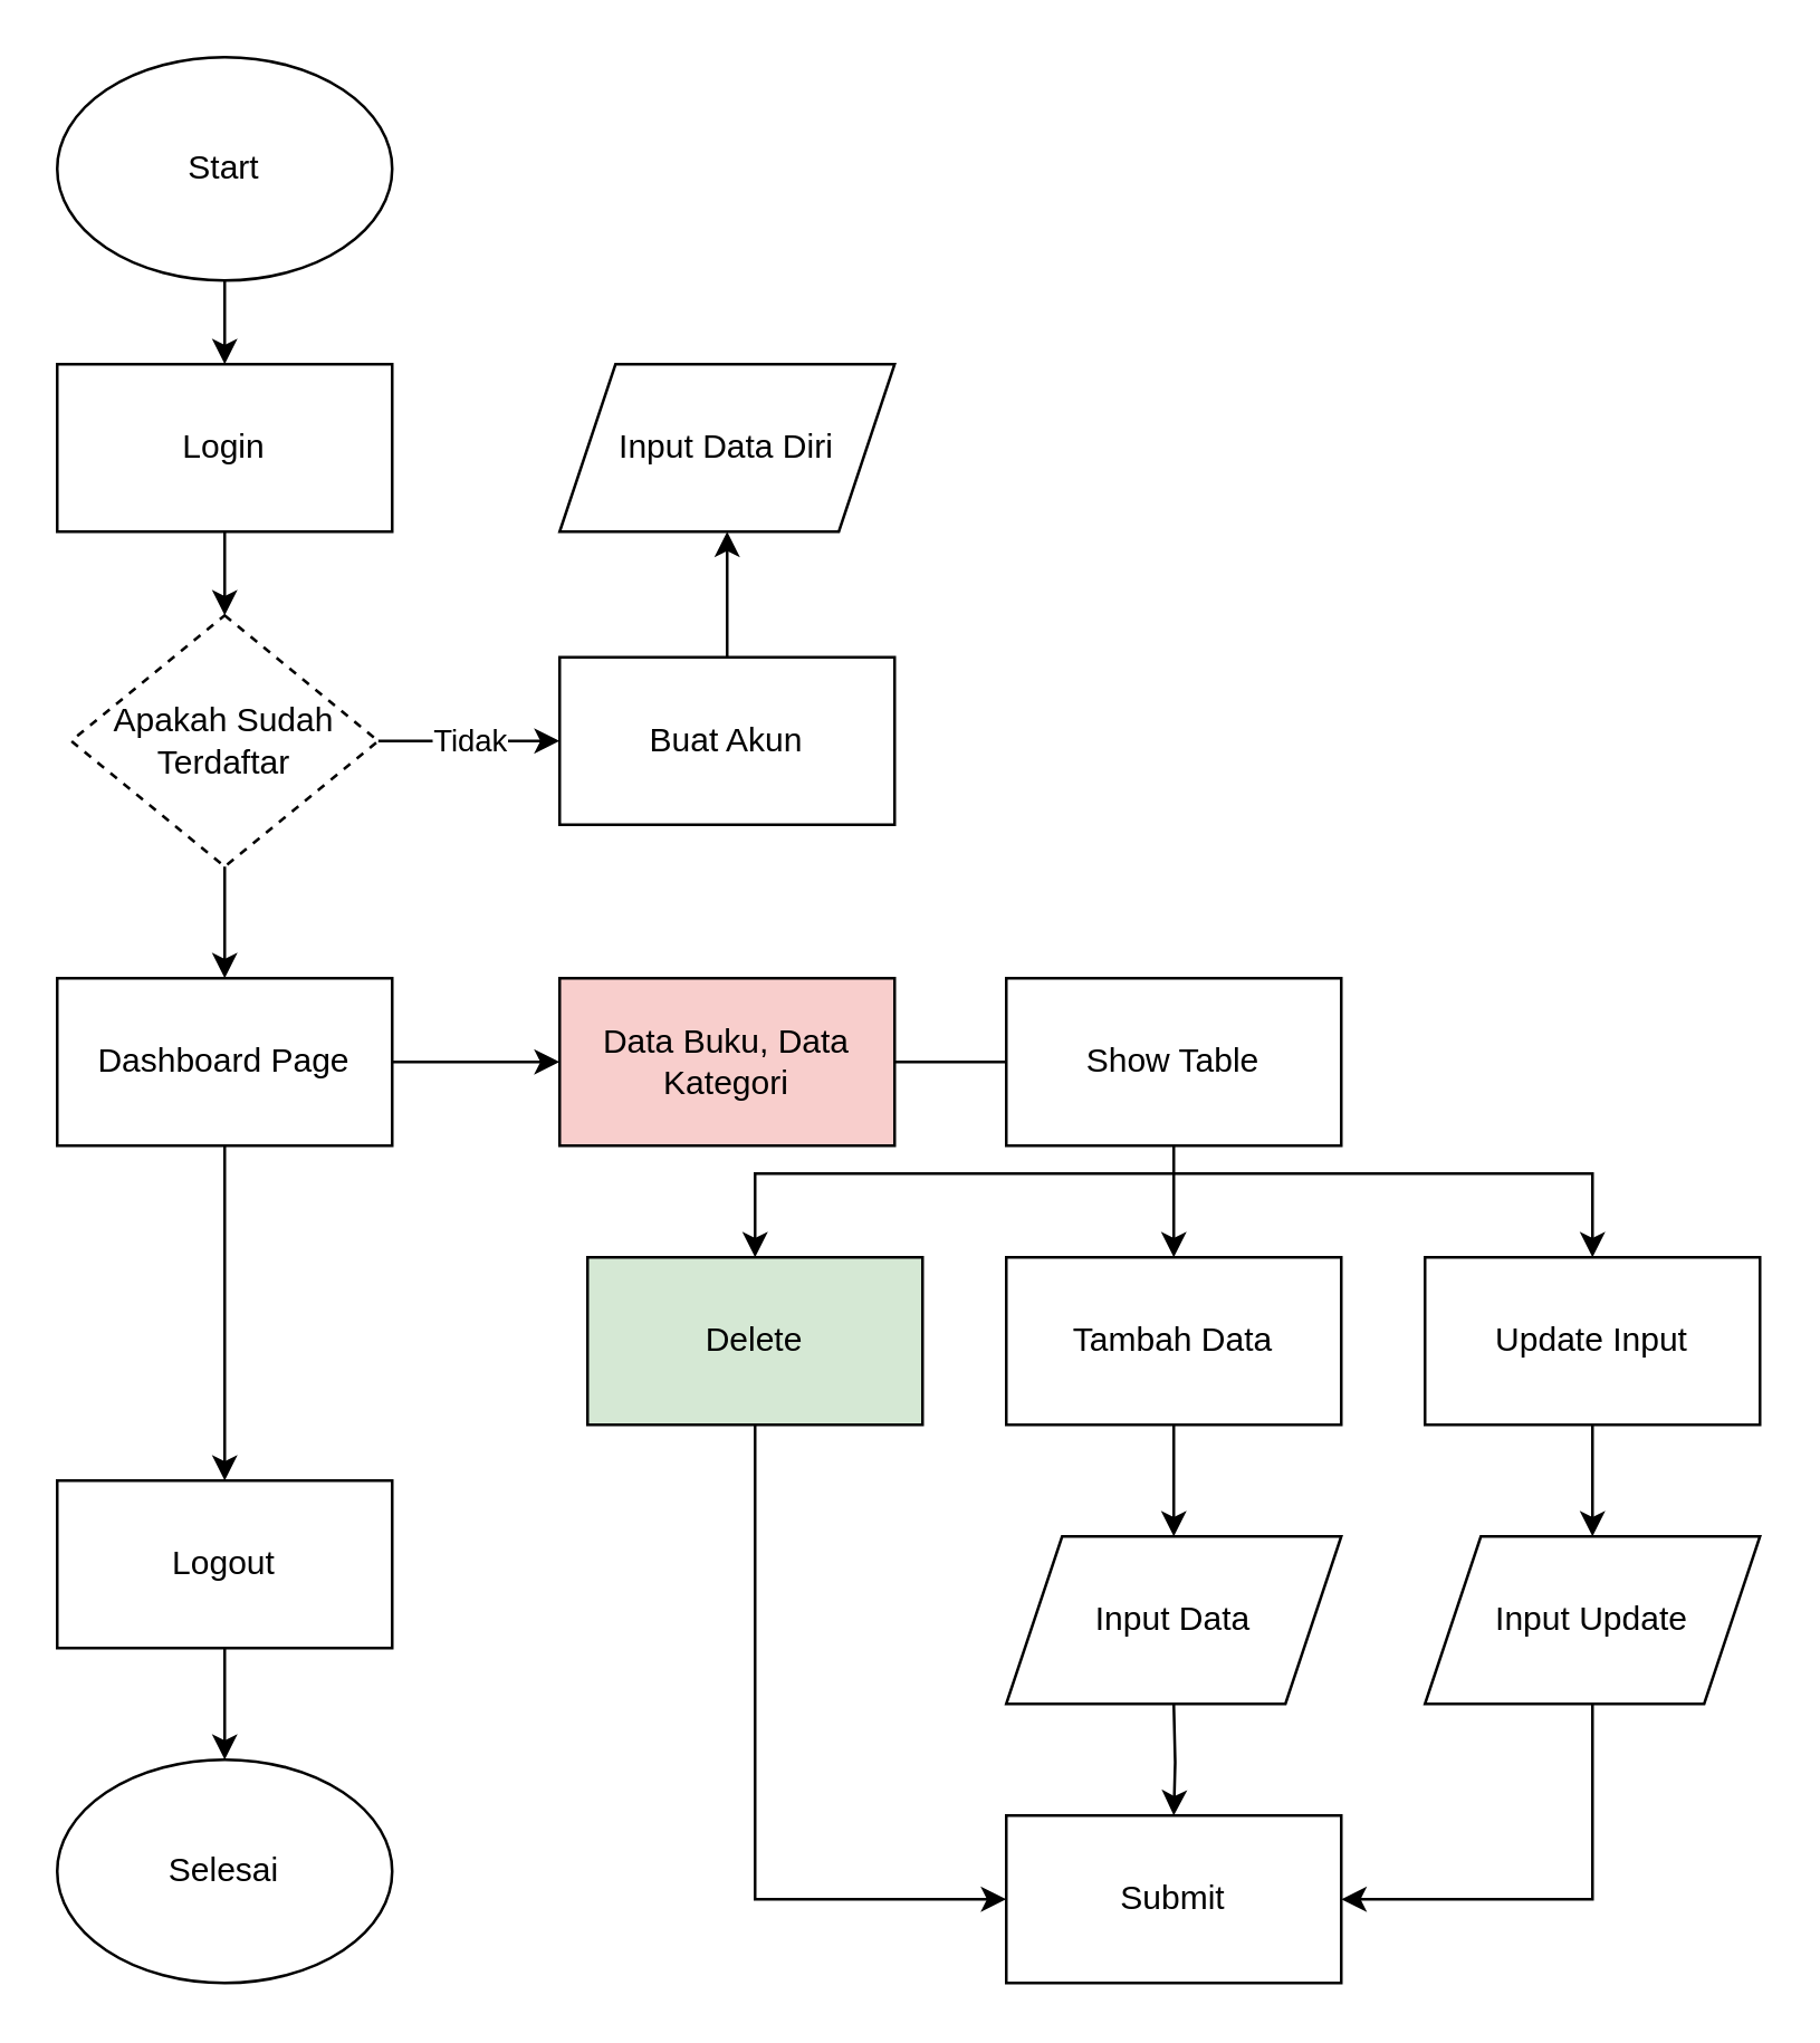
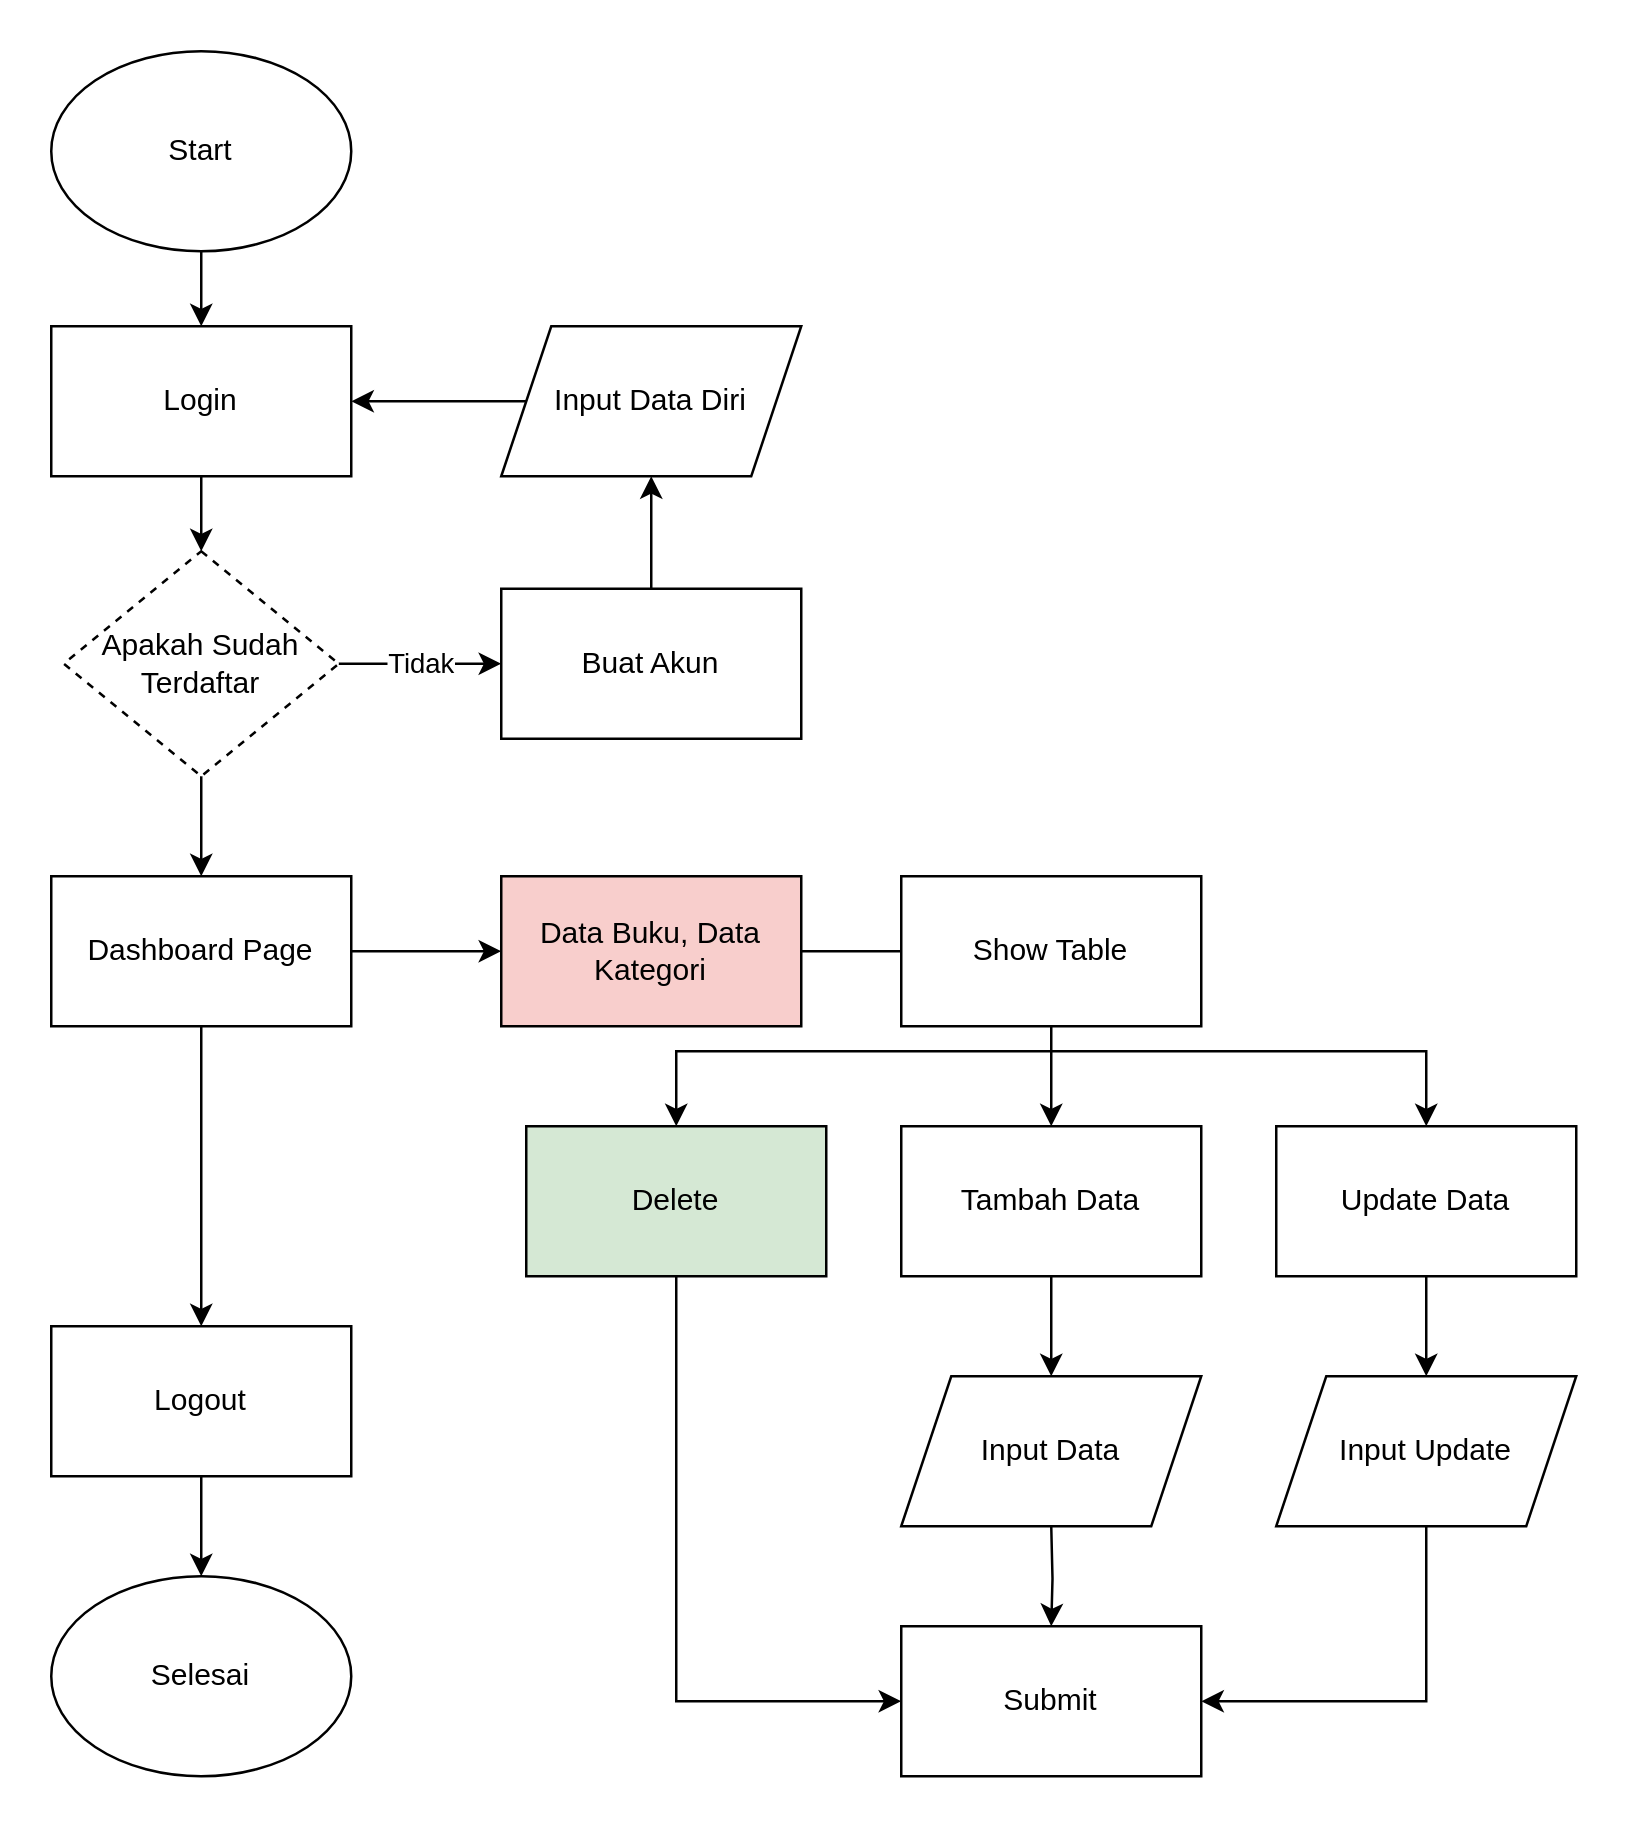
  <mxCell id="0" />
  <mxCell id="1" parent="0" />
  <mxCell id="2" value="Start" style="ellipse;whiteSpace=wrap;html=1;" vertex="1" parent="1"><mxGeometry x="20" y="20" width="120" height="80" as="geometry" /></mxCell>
  <mxCell id="3" value="" style="endArrow=classic;html=1;rounded=0;" edge="1" parent="1" target="5"><mxGeometry width="50" height="50" relative="1" as="geometry"><mxPoint x="80" y="100" as="sourcePoint" /><mxPoint x="80" y="150" as="targetPoint" /></mxGeometry></mxCell>
  <mxCell id="4" value="" style="edgeStyle=orthogonalEdgeStyle;rounded=0;orthogonalLoop=1;jettySize=auto;html=1;" edge="1" parent="1" source="5" target="8"><mxGeometry relative="1" as="geometry" /></mxCell>
  <mxCell id="5" value="Login" style="rounded=0;whiteSpace=wrap;html=1;" vertex="1" parent="1"><mxGeometry x="20" y="130" width="120" height="60" as="geometry" /></mxCell>
  <mxCell id="6" value="Tidak" style="edgeStyle=orthogonalEdgeStyle;rounded=0;orthogonalLoop=1;jettySize=auto;html=1;" edge="1" parent="1" source="8" target="10"><mxGeometry relative="1" as="geometry"><mxPoint x="200" y="265" as="targetPoint" /></mxGeometry></mxCell>
  <mxCell id="7" value="" style="edgeStyle=orthogonalEdgeStyle;rounded=0;orthogonalLoop=1;jettySize=auto;html=1;" edge="1" parent="1" source="8" target="15"><mxGeometry relative="1" as="geometry" /></mxCell>
  <mxCell id="8" value="Apakah Sudah Terdaftar" style="rhombus;whiteSpace=wrap;html=1;rounded=0;dashed=1;" vertex="1" parent="1"><mxGeometry x="25" y="220" width="110" height="90" as="geometry" /></mxCell>
  <mxCell id="9" value="" style="edgeStyle=orthogonalEdgeStyle;rounded=0;orthogonalLoop=1;jettySize=auto;html=1;" edge="1" parent="1" source="10" target="12"><mxGeometry relative="1" as="geometry" /></mxCell>
  <mxCell id="10" value="Buat Akun" style="rounded=0;whiteSpace=wrap;html=1;" vertex="1" parent="1"><mxGeometry x="200" y="235" width="120" height="60" as="geometry" /></mxCell>
+ <mxCell id="11" value="" style="edgeStyle=orthogonalEdgeStyle;rounded=0;orthogonalLoop=1;jettySize=auto;html=1;" edge="1" parent="1" source="12" target="5"><mxGeometry relative="1" as="geometry" /></mxCell>
  <mxCell id="12" value="Input Data Diri" style="shape=parallelogram;perimeter=parallelogramPerimeter;whiteSpace=wrap;html=1;fixedSize=1;rounded=0;" vertex="1" parent="1"><mxGeometry x="200" y="130" width="120" height="60" as="geometry" /></mxCell>
  <mxCell id="13" value="" style="edgeStyle=orthogonalEdgeStyle;rounded=0;orthogonalLoop=1;jettySize=auto;html=1;" edge="1" parent="1" source="15" target="17"><mxGeometry relative="1" as="geometry" /></mxCell>
  <mxCell id="14" value="" style="edgeStyle=orthogonalEdgeStyle;rounded=0;orthogonalLoop=1;jettySize=auto;html=1;" edge="1" parent="1" source="15" target="20"><mxGeometry relative="1" as="geometry" /></mxCell>
  <mxCell id="15" value="Dashboard Page" style="whiteSpace=wrap;html=1;rounded=0;" vertex="1" parent="1"><mxGeometry x="20" y="350" width="120" height="60" as="geometry" /></mxCell>
  <mxCell id="16" value="" style="edgeStyle=orthogonalEdgeStyle;rounded=0;orthogonalLoop=1;jettySize=auto;html=1;" edge="1" parent="1" source="17" target="18"><mxGeometry relative="1" as="geometry" /></mxCell>
  <mxCell id="17" value="Logout" style="rounded=0;whiteSpace=wrap;html=1;" vertex="1" parent="1"><mxGeometry x="20" y="530" width="120" height="60" as="geometry" /></mxCell>
  <mxCell id="18" value="Selesai" style="ellipse;whiteSpace=wrap;html=1;" vertex="1" parent="1"><mxGeometry x="20" y="630" width="120" height="80" as="geometry" /></mxCell>
  <mxCell id="19" value="" style="edgeStyle=orthogonalEdgeStyle;rounded=0;orthogonalLoop=1;jettySize=auto;html=1;endArrow=none;" edge="1" parent="1" source="20" target="22"><mxGeometry relative="1" as="geometry" /></mxCell>
  <mxCell id="20" value="Data Buku, Data Kategori" style="whiteSpace=wrap;html=1;rounded=0;fillColor=#f8cecc;" vertex="1" parent="1"><mxGeometry x="200" y="350" width="120" height="60" as="geometry" /></mxCell>
  <mxCell id="21" value="" style="edgeStyle=orthogonalEdgeStyle;rounded=0;orthogonalLoop=1;jettySize=auto;html=1;" edge="1" parent="1" source="22" target="24"><mxGeometry relative="1" as="geometry" /></mxCell>
  <mxCell id="22" value="Show Table" style="rounded=0;whiteSpace=wrap;html=1;" vertex="1" parent="1"><mxGeometry x="360" y="350" width="120" height="60" as="geometry" /></mxCell>
  <mxCell id="23" value="" style="edgeStyle=orthogonalEdgeStyle;rounded=0;orthogonalLoop=1;jettySize=auto;html=1;" edge="1" parent="1" source="24"><mxGeometry relative="1" as="geometry"><mxPoint x="420" y="550" as="targetPoint" /></mxGeometry></mxCell>
  <mxCell id="24" value="Tambah Data" style="rounded=0;whiteSpace=wrap;html=1;" vertex="1" parent="1"><mxGeometry x="360" y="450" width="120" height="60" as="geometry" /></mxCell>
  <mxCell id="25" value="Delete" style="rounded=0;whiteSpace=wrap;html=1;fillColor=#d5e8d4;" vertex="1" parent="1"><mxGeometry x="210" y="450" width="120" height="60" as="geometry" /></mxCell>
  <mxCell id="26" value="" style="edgeStyle=orthogonalEdgeStyle;rounded=0;orthogonalLoop=1;jettySize=auto;html=1;" edge="1" parent="1" source="27"><mxGeometry relative="1" as="geometry"><mxPoint x="570" y="550" as="targetPoint" /></mxGeometry></mxCell>
- <mxCell id="27" value="Update Input" style="rounded=0;whiteSpace=wrap;html=1;" vertex="1" parent="1"><mxGeometry x="510" y="450" width="120" height="60" as="geometry" /></mxCell>
+ <mxCell id="27" value="Update Data" style="rounded=0;whiteSpace=wrap;html=1;" vertex="1" parent="1"><mxGeometry x="510" y="450" width="120" height="60" as="geometry" /></mxCell>
  <mxCell id="28" value="" style="endArrow=classic;html=1;rounded=0;entryX=0.5;entryY=0;entryDx=0;entryDy=0;" edge="1" parent="1" target="27"><mxGeometry width="50" height="50" relative="1" as="geometry"><mxPoint x="420" y="420" as="sourcePoint" /><mxPoint x="570" y="420" as="targetPoint" /><Array as="points"><mxPoint x="570" y="420" /></Array></mxGeometry></mxCell>
  <mxCell id="29" value="" style="endArrow=classic;html=1;rounded=0;entryX=0.5;entryY=0;entryDx=0;entryDy=0;" edge="1" parent="1" target="25"><mxGeometry width="50" height="50" relative="1" as="geometry"><mxPoint x="420" y="420" as="sourcePoint" /><mxPoint x="230" y="440" as="targetPoint" /><Array as="points"><mxPoint x="270" y="420" /></Array></mxGeometry></mxCell>
  <mxCell id="30" value="" style="edgeStyle=orthogonalEdgeStyle;rounded=0;orthogonalLoop=1;jettySize=auto;html=1;" edge="1" parent="1" target="31"><mxGeometry relative="1" as="geometry"><mxPoint x="420" y="610" as="sourcePoint" /></mxGeometry></mxCell>
  <mxCell id="31" value="Submit" style="rounded=0;whiteSpace=wrap;html=1;" vertex="1" parent="1"><mxGeometry x="360" y="650" width="120" height="60" as="geometry" /></mxCell>
  <mxCell id="32" value="Input Data" style="shape=parallelogram;perimeter=parallelogramPerimeter;whiteSpace=wrap;html=1;fixedSize=1;" vertex="1" parent="1"><mxGeometry x="360" y="550" width="120" height="60" as="geometry" /></mxCell>
  <mxCell id="33" value="Input Update" style="shape=parallelogram;perimeter=parallelogramPerimeter;whiteSpace=wrap;html=1;fixedSize=1;" vertex="1" parent="1"><mxGeometry x="510" y="550" width="120" height="60" as="geometry" /></mxCell>
  <mxCell id="34" value="" style="endArrow=classic;html=1;rounded=0;entryX=0;entryY=0.5;entryDx=0;entryDy=0;" edge="1" parent="1" target="31"><mxGeometry width="50" height="50" relative="1" as="geometry"><mxPoint x="270" y="510" as="sourcePoint" /><mxPoint x="320" y="460" as="targetPoint" /><Array as="points"><mxPoint x="270" y="680" /></Array></mxGeometry></mxCell>
  <mxCell id="35" value="" style="endArrow=classic;html=1;rounded=0;entryX=1;entryY=0.5;entryDx=0;entryDy=0;" edge="1" parent="1" target="31"><mxGeometry width="50" height="50" relative="1" as="geometry"><mxPoint x="570" y="610" as="sourcePoint" /><mxPoint x="620" y="560" as="targetPoint" /><Array as="points"><mxPoint x="570" y="680" /></Array></mxGeometry></mxCell>
